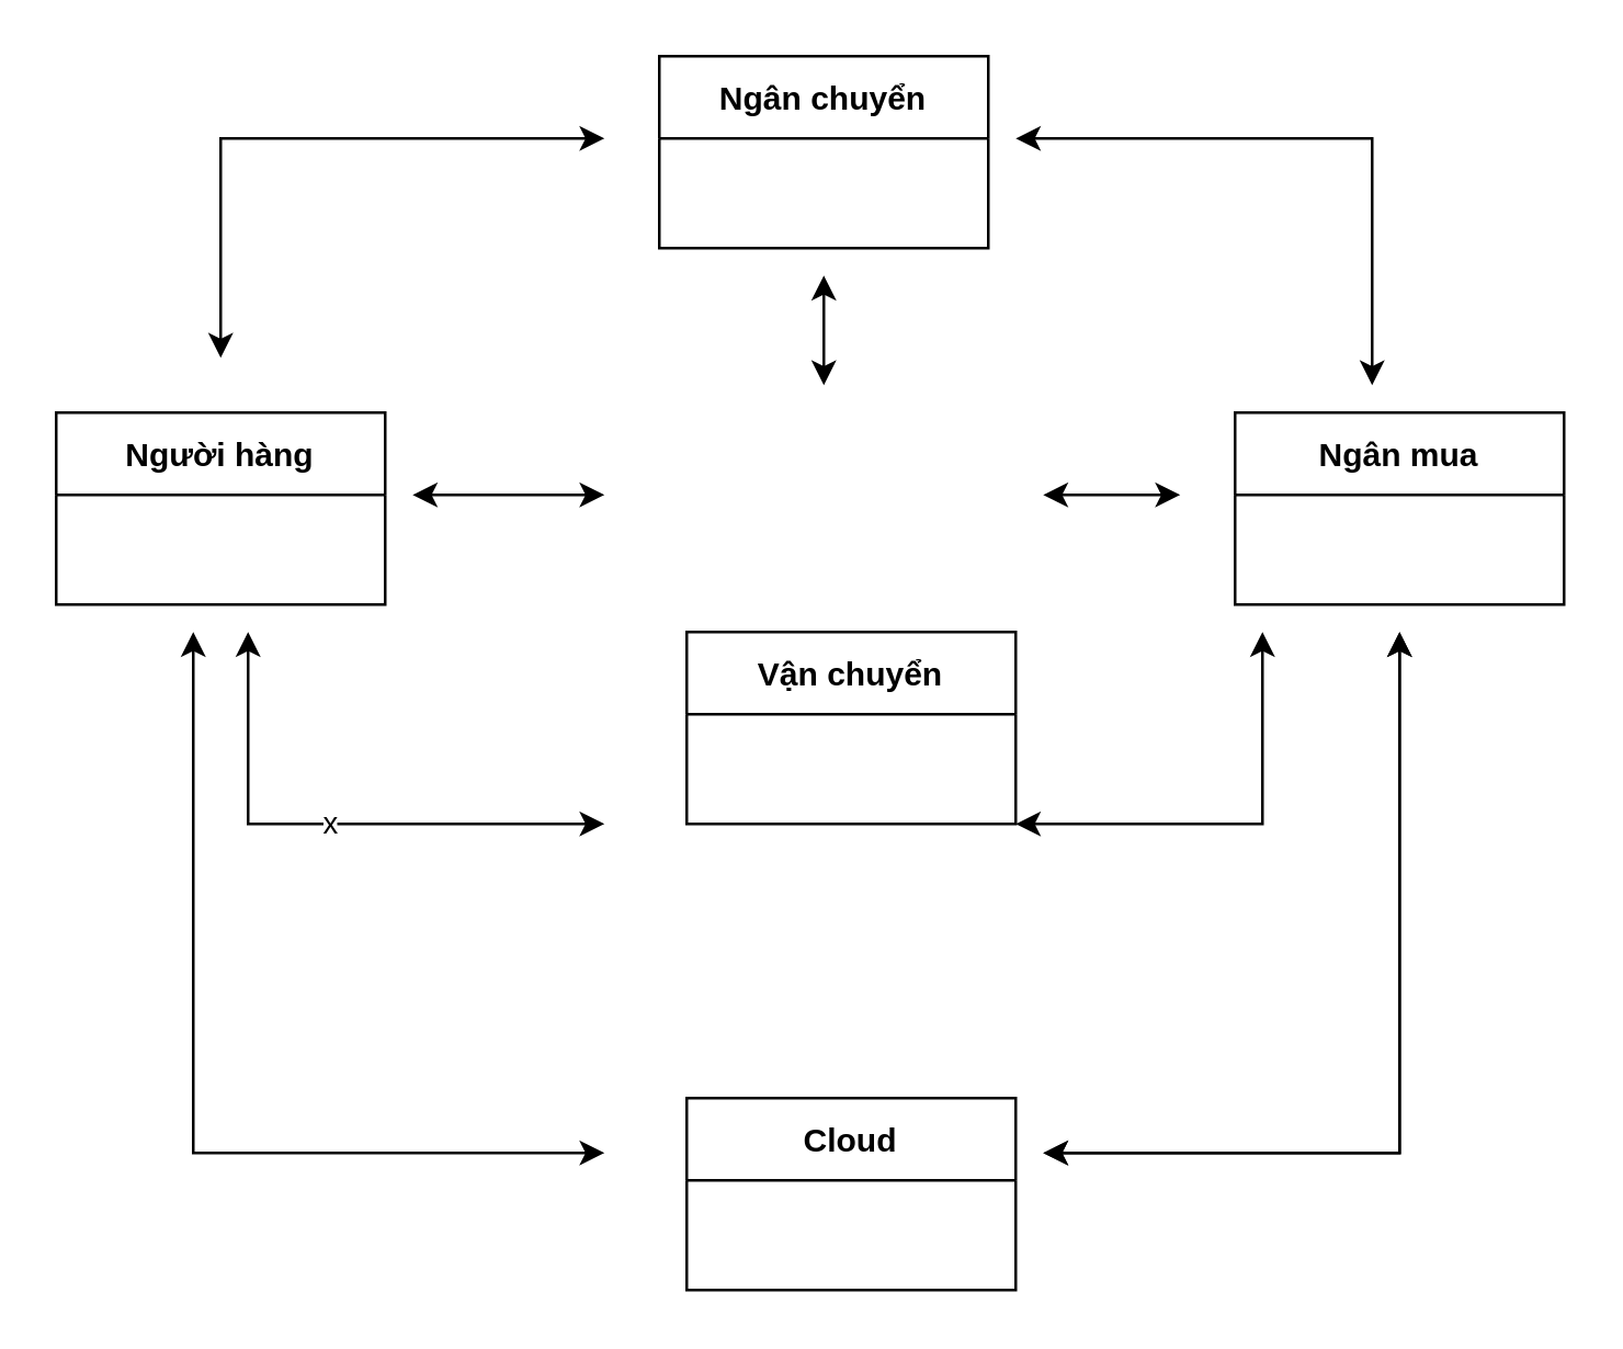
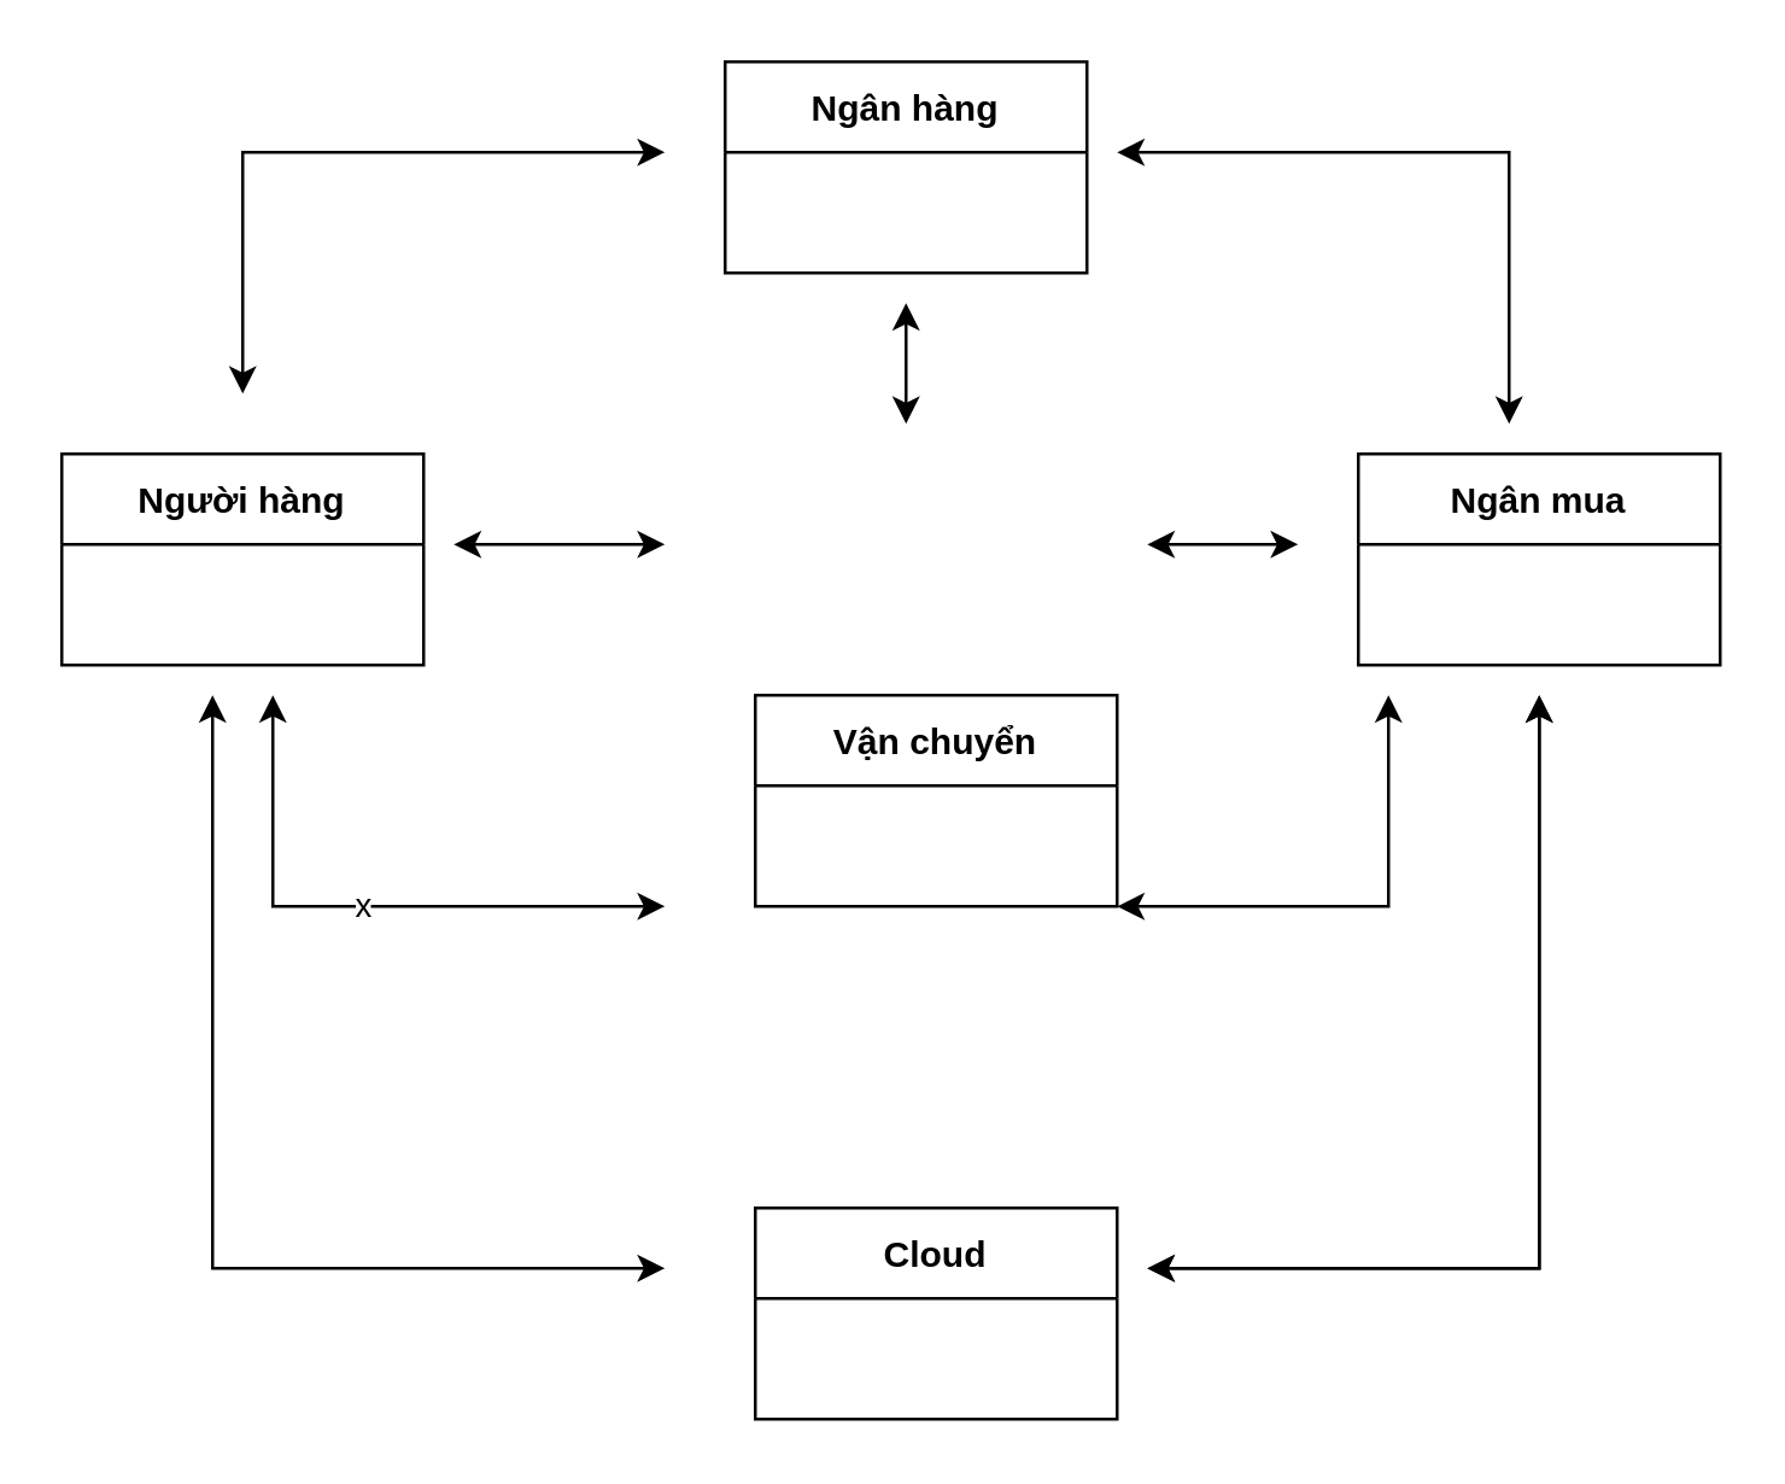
  <mxCell id="0" />
  <mxCell id="1" parent="0" />
- <mxCell id="2" value="Ngân chuyển" style="swimlane;startSize=30;" vertex="1" parent="1"><mxGeometry x="240" y="20" width="120" height="70" as="geometry"><mxRectangle x="320" y="310" width="50" height="40" as="alternateBounds" /></mxGeometry></mxCell>
+ <mxCell id="2" value="Ngân hàng" style="swimlane;startSize=30;" vertex="1" parent="1"><mxGeometry x="240" y="20" width="120" height="70" as="geometry"><mxRectangle x="320" y="310" width="50" height="40" as="alternateBounds" /></mxGeometry></mxCell>
  <mxCell id="3" value="" style="endArrow=classic;startArrow=classic;html=1;rounded=0;" edge="1" parent="2"><mxGeometry width="50" height="50" relative="1" as="geometry"><mxPoint x="60" y="120" as="sourcePoint" /><mxPoint x="60" y="80" as="targetPoint" /><Array as="points" /></mxGeometry></mxCell>
  <mxCell id="4" value="Người hàng" style="swimlane;startSize=30;" vertex="1" parent="1"><mxGeometry x="20" y="150" width="120" height="70" as="geometry"><mxRectangle x="320" y="310" width="50" height="40" as="alternateBounds" /></mxGeometry></mxCell>
  <mxCell id="5" value="Ngân mua" style="swimlane;startSize=30;" vertex="1" parent="1"><mxGeometry x="450" y="150" width="120" height="70" as="geometry"><mxRectangle x="320" y="310" width="50" height="40" as="alternateBounds" /></mxGeometry></mxCell>
  <mxCell id="6" value="" style="endArrow=classic;startArrow=classic;html=1;rounded=0;" edge="1" parent="5"><mxGeometry width="50" height="50" relative="1" as="geometry"><mxPoint x="-80" y="150" as="sourcePoint" /><mxPoint x="10" y="80" as="targetPoint" /><Array as="points"><mxPoint x="10" y="150" /></Array></mxGeometry></mxCell>
  <mxCell id="7" value="Cloud" style="swimlane;startSize=30;" vertex="1" parent="1"><mxGeometry x="250" y="400" width="120" height="70" as="geometry"><mxRectangle x="320" y="310" width="50" height="40" as="alternateBounds" /></mxGeometry></mxCell>
  <mxCell id="8" value="" style="endArrow=classic;startArrow=classic;html=1;rounded=0;" edge="1" parent="1"><mxGeometry width="50" height="50" relative="1" as="geometry"><mxPoint x="380" y="420" as="sourcePoint" /><mxPoint x="510" y="230" as="targetPoint" /><Array as="points"><mxPoint x="510" y="420" /></Array></mxGeometry></mxCell>
  <mxCell id="9" value="" style="endArrow=classic;startArrow=classic;html=1;rounded=0;" edge="1" parent="1"><mxGeometry width="50" height="50" relative="1" as="geometry"><mxPoint x="220" y="420" as="sourcePoint" /><mxPoint x="70" y="230" as="targetPoint" /><Array as="points"><mxPoint x="70" y="420" /></Array></mxGeometry></mxCell>
  <mxCell id="10" value="" style="endArrow=classic;startArrow=classic;html=1;rounded=0;" edge="1" parent="1"><mxGeometry width="50" height="50" relative="1" as="geometry"><mxPoint x="380" y="180" as="sourcePoint" /><mxPoint x="430" y="180" as="targetPoint" /><Array as="points"><mxPoint x="410" y="180" /></Array></mxGeometry></mxCell>
  <mxCell id="11" value="" style="endArrow=classic;startArrow=classic;html=1;rounded=0;" edge="1" parent="1"><mxGeometry width="50" height="50" relative="1" as="geometry"><mxPoint x="150" y="180" as="sourcePoint" /><mxPoint x="220" y="180" as="targetPoint" /><Array as="points" /></mxGeometry></mxCell>
  <mxCell id="12" value="" style="endArrow=classic;startArrow=classic;html=1;rounded=0;" edge="1" parent="1"><mxGeometry width="50" height="50" relative="1" as="geometry"><mxPoint x="80" y="130" as="sourcePoint" /><mxPoint x="220" y="50" as="targetPoint" /><Array as="points"><mxPoint x="80" y="50" /></Array></mxGeometry></mxCell>
  <mxCell id="13" value="" style="endArrow=classic;startArrow=classic;html=1;rounded=0;" edge="1" parent="1"><mxGeometry width="50" height="50" relative="1" as="geometry"><mxPoint x="370" y="50" as="sourcePoint" /><mxPoint x="500" y="140" as="targetPoint" /><Array as="points"><mxPoint x="500" y="50" /></Array></mxGeometry></mxCell>
  <mxCell id="14" value="x" style="endArrow=classic;startArrow=classic;html=1;rounded=0;" edge="1" parent="1"><mxGeometry width="50" height="50" relative="1" as="geometry"><mxPoint x="220" y="300" as="sourcePoint" /><mxPoint x="90" y="230" as="targetPoint" /><Array as="points"><mxPoint x="90" y="300" /></Array></mxGeometry></mxCell>
  <mxCell id="15" value="Vận chuyển" style="swimlane;startSize=30;" vertex="1" parent="1"><mxGeometry x="250" y="230" width="120" height="70" as="geometry"><mxRectangle x="320" y="310" width="50" height="40" as="alternateBounds" /></mxGeometry></mxCell>
  <mxCell id="16" value="" style="endArrow=classic;startArrow=classic;html=1;rounded=0;" edge="1" parent="1"><mxGeometry width="50" height="50" relative="1" as="geometry"><mxPoint x="380" y="420" as="sourcePoint" /><mxPoint x="510" y="230" as="targetPoint" /><Array as="points"><mxPoint x="510" y="420" /></Array></mxGeometry></mxCell>
